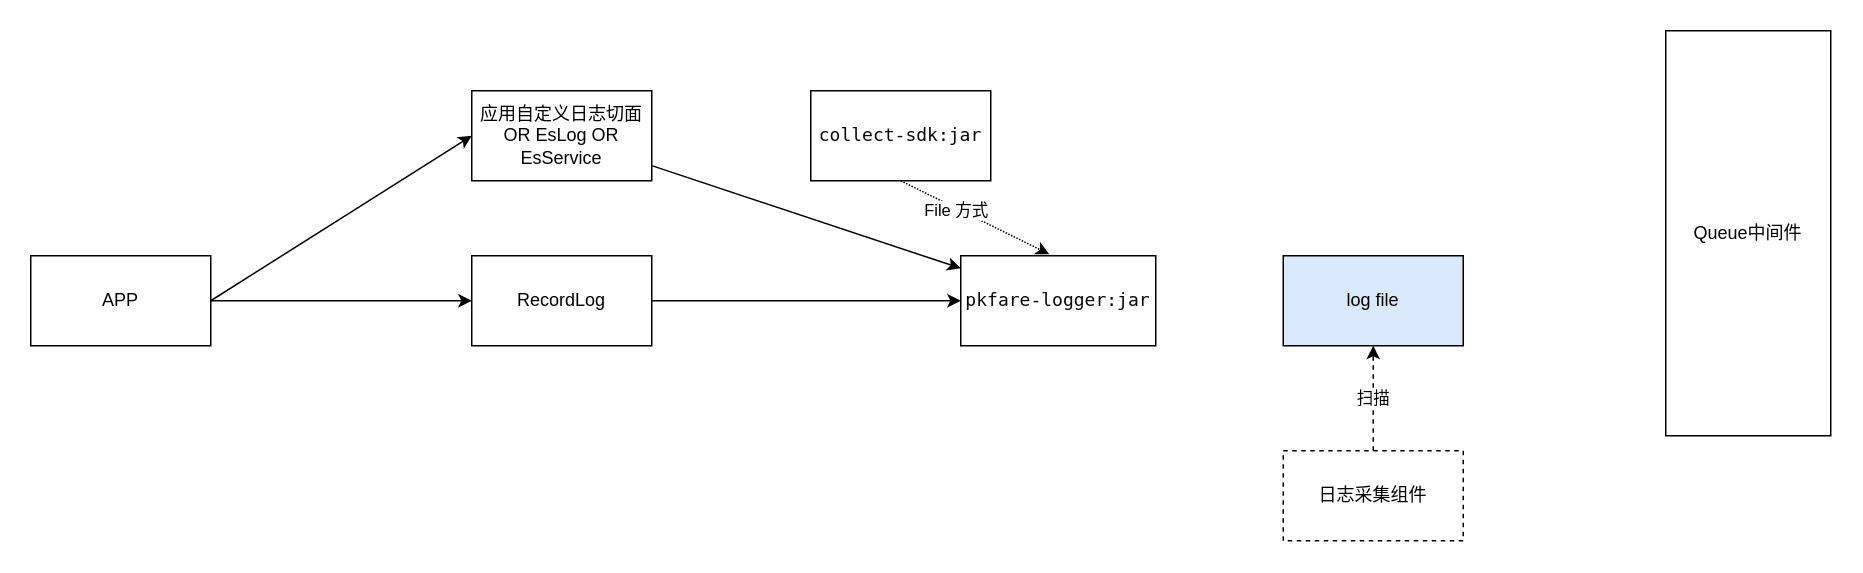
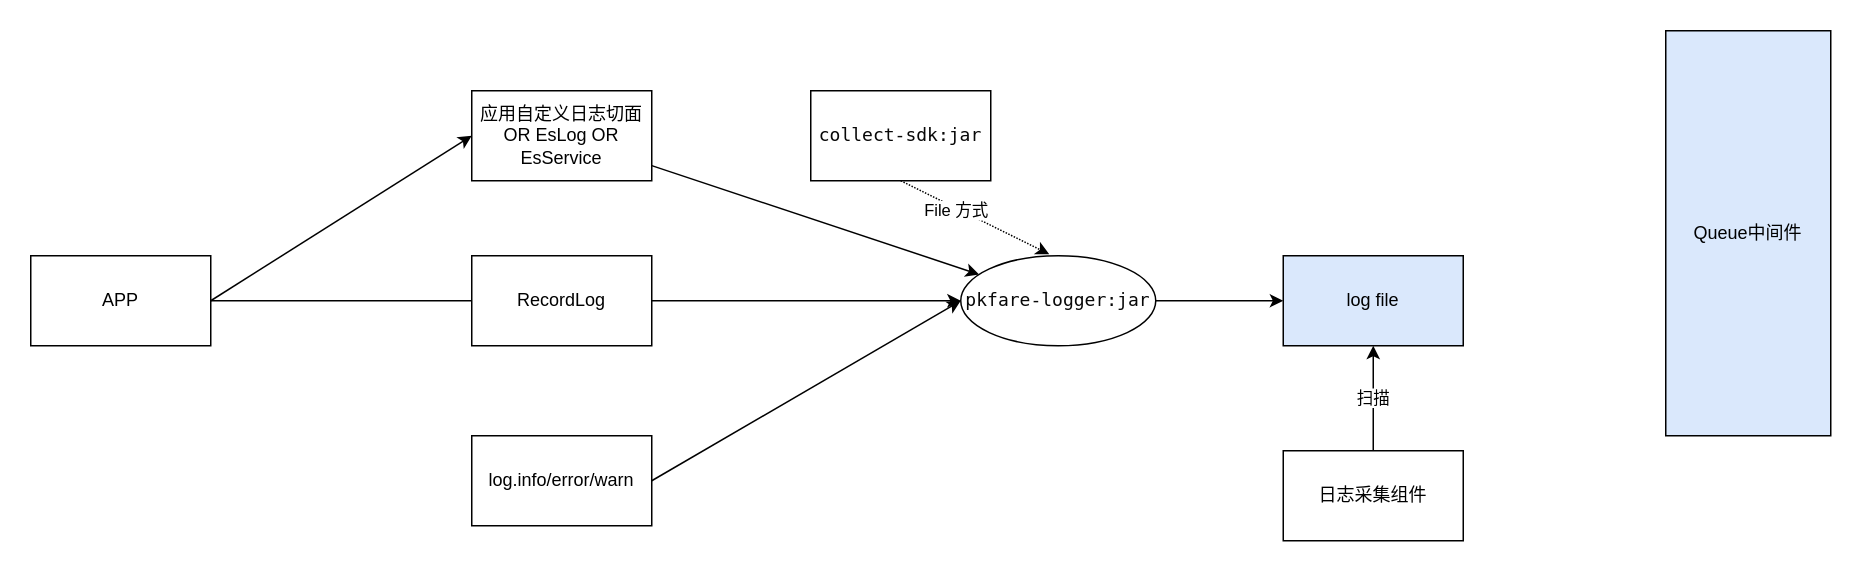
  <mxCell id="0" />
  <mxCell id="1" parent="0" />
  <mxCell id="2" style="rounded=0;orthogonalLoop=1;jettySize=auto;html=1;exitX=1;exitY=0.5;exitDx=0;exitDy=0;entryX=0;entryY=0.5;entryDx=0;entryDy=0;" edge="1" parent="1" source="4" target="6"><mxGeometry relative="1" as="geometry" /></mxCell>
- <mxCell id="3" style="edgeStyle=none;rounded=0;orthogonalLoop=1;jettySize=auto;html=1;exitX=1;exitY=0.5;exitDx=0;exitDy=0;entryX=0;entryY=0.5;entryDx=0;entryDy=0;" edge="1" parent="1" source="4" target="8"><mxGeometry relative="1" as="geometry" /></mxCell>
+ <mxCell id="3" style="edgeStyle=none;rounded=0;orthogonalLoop=1;jettySize=auto;html=1;exitX=1;exitY=0.5;exitDx=0;exitDy=0;entryX=0;entryY=0.5;entryDx=0;entryDy=0;endArrow=none;" edge="1" parent="1" source="4" target="8"><mxGeometry relative="1" as="geometry" /></mxCell>
  <mxCell id="4" value="APP" style="rounded=0;whiteSpace=wrap;html=1;" vertex="1" parent="1"><mxGeometry x="20" y="170" width="120" height="60" as="geometry" /></mxCell>
  <mxCell id="5" value="" style="edgeStyle=none;rounded=0;orthogonalLoop=1;jettySize=auto;html=1;" edge="1" parent="1" source="6" target="15"><mxGeometry relative="1" as="geometry" /></mxCell>
  <mxCell id="6" value="应用自定义日志切面 OR EsLog OR EsService" style="rounded=0;whiteSpace=wrap;html=1;" vertex="1" parent="1"><mxGeometry x="314" y="60" width="120" height="60" as="geometry" /></mxCell>
  <mxCell id="7" value="" style="edgeStyle=none;rounded=0;orthogonalLoop=1;jettySize=auto;html=1;" edge="1" parent="1" source="8" target="15"><mxGeometry relative="1" as="geometry" /></mxCell>
  <mxCell id="8" value="RecordLog" style="rounded=0;whiteSpace=wrap;html=1;" vertex="1" parent="1"><mxGeometry x="314" y="170" width="120" height="60" as="geometry" /></mxCell>
+ <mxCell id="9" style="edgeStyle=none;rounded=0;orthogonalLoop=1;jettySize=auto;html=1;exitX=1;exitY=0.5;exitDx=0;exitDy=0;entryX=0;entryY=0.5;entryDx=0;entryDy=0;" edge="1" parent="1" source="10" target="15"><mxGeometry relative="1" as="geometry" /></mxCell>
+ <mxCell id="10" value="log.info/error/warn" style="rounded=0;whiteSpace=wrap;html=1;" vertex="1" parent="1"><mxGeometry x="314" y="290" width="120" height="60" as="geometry" /></mxCell>
  <mxCell id="11" style="edgeStyle=none;rounded=0;orthogonalLoop=1;jettySize=auto;html=1;exitX=0.5;exitY=1;exitDx=0;exitDy=0;entryX=0.454;entryY=-0.017;entryDx=0;entryDy=0;entryPerimeter=0;dashed=1;dashPattern=1 1;" edge="1" parent="1" source="13" target="15"><mxGeometry relative="1" as="geometry" /></mxCell>
  <mxCell id="12" value="File 方式" style="edgeLabel;html=1;align=center;verticalAlign=middle;resizable=0;points=[];" vertex="1" connectable="0" parent="11"><mxGeometry x="-0.265" y="-1" relative="1" as="geometry"><mxPoint as="offset" /></mxGeometry></mxCell>
  <mxCell id="13" value="&lt;pre style=&quot;text-align: start; background-color: rgb(255, 255, 255); color: rgb(8, 8, 8); font-family: Consolas, monospace; font-size: 9pt;&quot;&gt;collect-sdk:jar&lt;/pre&gt;" style="whiteSpace=wrap;html=1;rounded=0;" vertex="1" parent="1"><mxGeometry x="540" y="60" width="120" height="60" as="geometry" /></mxCell>
- <mxCell id="15" value="&lt;pre style=&quot;text-align: start; background-color: rgb(255, 255, 255); color: rgb(8, 8, 8); font-family: Consolas, monospace; font-size: 9pt;&quot;&gt;pkfare-logger:jar&lt;/pre&gt;" style="whiteSpace=wrap;html=1;rounded=0;" vertex="1" parent="1"><mxGeometry x="640" y="170" width="130" height="60" as="geometry" /></mxCell>
+ <mxCell id="14" value="" style="edgeStyle=none;rounded=0;orthogonalLoop=1;jettySize=auto;html=1;" edge="1" parent="1" source="15" target="16"><mxGeometry relative="1" as="geometry" /></mxCell>
+ <mxCell id="15" value="&lt;pre style=&quot;text-align: start; background-color: rgb(255, 255, 255); color: rgb(8, 8, 8); font-family: Consolas, monospace; font-size: 9pt;&quot;&gt;pkfare-logger:jar&lt;/pre&gt;" style="ellipse;whiteSpace=wrap;html=1;" vertex="1" parent="1"><mxGeometry x="640" y="170" width="130" height="60" as="geometry" /></mxCell>
  <mxCell id="16" value="log file" style="whiteSpace=wrap;html=1;rounded=0;fillColor=#dae8fc;" vertex="1" parent="1"><mxGeometry x="855" y="170" width="120" height="60" as="geometry" /></mxCell>
- <mxCell id="17" value="Queue中间件" style="rounded=0;whiteSpace=wrap;html=1;" vertex="1" parent="1"><mxGeometry x="1110" y="20" width="110" height="270" as="geometry" /></mxCell>
- <mxCell id="18" value="扫描" style="edgeStyle=none;rounded=0;orthogonalLoop=1;jettySize=auto;html=1;exitX=0.5;exitY=0;exitDx=0;exitDy=0;entryX=0.5;entryY=1;entryDx=0;entryDy=0;dashed=1;" edge="1" parent="1" source="19" target="16"><mxGeometry relative="1" as="geometry" /></mxCell>
- <mxCell id="19" value="日志采集组件" style="rounded=0;whiteSpace=wrap;html=1;dashed=1;" vertex="1" parent="1"><mxGeometry x="855" y="300" width="120" height="60" as="geometry" /></mxCell>
+ <mxCell id="17" value="Queue中间件" style="rounded=0;whiteSpace=wrap;html=1;fillColor=#dae8fc;" vertex="1" parent="1"><mxGeometry x="1110" y="20" width="110" height="270" as="geometry" /></mxCell>
+ <mxCell id="18" value="扫描" style="edgeStyle=none;rounded=0;orthogonalLoop=1;jettySize=auto;html=1;exitX=0.5;exitY=0;exitDx=0;exitDy=0;entryX=0.5;entryY=1;entryDx=0;entryDy=0;" edge="1" parent="1" source="19" target="16"><mxGeometry relative="1" as="geometry" /></mxCell>
+ <mxCell id="19" value="日志采集组件" style="rounded=0;whiteSpace=wrap;html=1;" vertex="1" parent="1"><mxGeometry x="855" y="300" width="120" height="60" as="geometry" /></mxCell>
